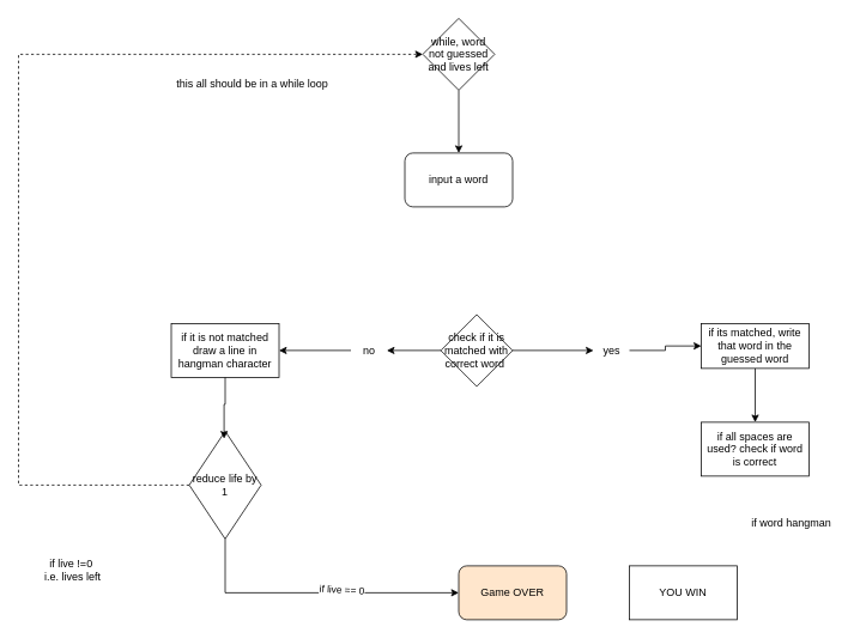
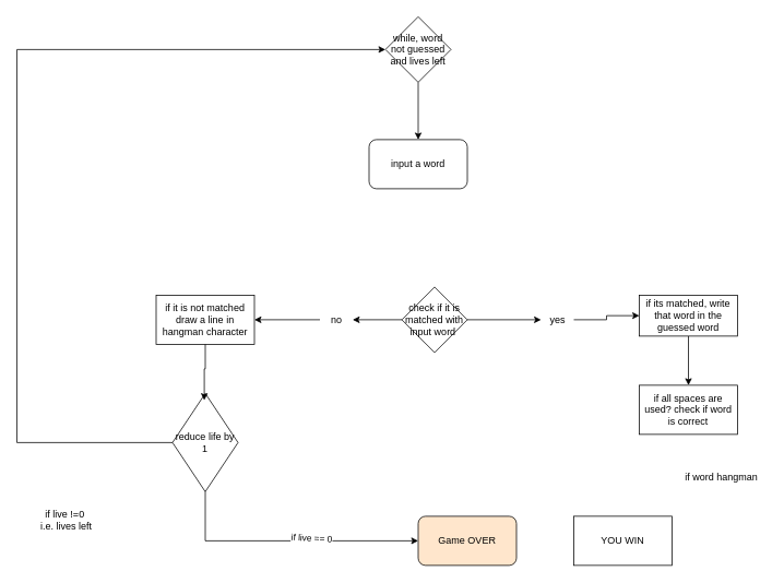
  <mxCell id="0" />
  <mxCell id="1" parent="0" />
  <mxCell id="2" value="input a word" style="rounded=1;whiteSpace=wrap;html=1;" vertex="1" parent="1"><mxGeometry x="450" y="170" width="120" height="60" as="geometry" /></mxCell>
  <mxCell id="3" style="edgeStyle=orthogonalEdgeStyle;rounded=0;orthogonalLoop=1;jettySize=auto;html=1;exitX=1;exitY=0.5;exitDx=0;exitDy=0;entryX=0;entryY=0.5;entryDx=0;entryDy=0;" edge="1" parent="1" source="9" target="7"><mxGeometry relative="1" as="geometry" /></mxCell>
  <mxCell id="4" style="edgeStyle=orthogonalEdgeStyle;rounded=0;orthogonalLoop=1;jettySize=auto;html=1;entryX=1;entryY=0.5;entryDx=0;entryDy=0;" edge="1" parent="1" source="13" target="10"><mxGeometry relative="1" as="geometry"><mxPoint x="440" y="210" as="targetPoint" /><Array as="points"><mxPoint x="330" y="390" /></Array></mxGeometry></mxCell>
- <mxCell id="5" value="check if it is matched with correct word&amp;nbsp;" style="rhombus;whiteSpace=wrap;html=1;" vertex="1" parent="1"><mxGeometry x="490" y="350" width="80" height="80" as="geometry" /></mxCell>
+ <mxCell id="5" value="check if it is matched with input word&amp;nbsp;" style="rhombus;whiteSpace=wrap;html=1;" vertex="1" parent="1"><mxGeometry x="490" y="350" width="80" height="80" as="geometry" /></mxCell>
  <mxCell id="6" style="edgeStyle=orthogonalEdgeStyle;rounded=0;orthogonalLoop=1;jettySize=auto;html=1;entryX=0.5;entryY=0;entryDx=0;entryDy=0;" edge="1" parent="1" source="7" target="23"><mxGeometry relative="1" as="geometry" /></mxCell>
  <mxCell id="7" value="if its matched, write that word in the guessed word" style="whiteSpace=wrap;html=1;" vertex="1" parent="1"><mxGeometry x="780" y="360" width="120" height="50" as="geometry" /></mxCell>
  <mxCell id="8" value="" style="edgeStyle=orthogonalEdgeStyle;rounded=0;orthogonalLoop=1;jettySize=auto;html=1;exitX=1;exitY=0.5;exitDx=0;exitDy=0;entryX=0;entryY=0.5;entryDx=0;entryDy=0;" edge="1" parent="1" source="5" target="9"><mxGeometry relative="1" as="geometry"><mxPoint x="610" y="210" as="sourcePoint" /><mxPoint x="680" y="210" as="targetPoint" /></mxGeometry></mxCell>
  <mxCell id="9" value="yes" style="text;html=1;align=center;verticalAlign=middle;resizable=0;points=[];autosize=1;strokeColor=none;fillColor=none;" vertex="1" parent="1"><mxGeometry x="660" y="375" width="40" height="30" as="geometry" /></mxCell>
  <mxCell id="10" value="if it is not matched draw a line in hangman character" style="whiteSpace=wrap;html=1;" vertex="1" parent="1"><mxGeometry x="190" y="360" width="120" height="60" as="geometry" /></mxCell>
- <mxCell id="11" value="this all should be in a while loop" style="text;html=1;align=center;verticalAlign=middle;resizable=0;points=[];autosize=1;strokeColor=none;fillColor=none;" vertex="1" parent="1"><mxGeometry x="185" y="78" width="190" height="30" as="geometry" /></mxCell>
  <mxCell id="12" value="" style="edgeStyle=orthogonalEdgeStyle;rounded=0;orthogonalLoop=1;jettySize=auto;html=1;entryX=1;entryY=0.5;entryDx=0;entryDy=0;" edge="1" parent="1" source="5" target="13"><mxGeometry relative="1" as="geometry"><mxPoint x="330" y="400" as="targetPoint" /><mxPoint x="490" y="390" as="sourcePoint" /><Array as="points" /></mxGeometry></mxCell>
  <mxCell id="13" value="no" style="text;html=1;align=center;verticalAlign=middle;resizable=0;points=[];autosize=1;strokeColor=none;fillColor=none;" vertex="1" parent="1"><mxGeometry x="390" y="375" width="40" height="30" as="geometry" /></mxCell>
  <mxCell id="14" style="edgeStyle=orthogonalEdgeStyle;rounded=0;orthogonalLoop=1;jettySize=auto;html=1;exitX=0.5;exitY=1;exitDx=0;exitDy=0;entryX=0.5;entryY=0;entryDx=0;entryDy=0;" edge="1" parent="1" source="15" target="2"><mxGeometry relative="1" as="geometry" /></mxCell>
  <mxCell id="15" value="while, word not guessed and lives left" style="rhombus;whiteSpace=wrap;html=1;" vertex="1" parent="1"><mxGeometry x="470" y="20" width="80" height="80" as="geometry" /></mxCell>
  <mxCell id="16" style="edgeStyle=orthogonalEdgeStyle;rounded=0;orthogonalLoop=1;jettySize=auto;html=1;exitX=0.5;exitY=1;exitDx=0;exitDy=0;entryX=0;entryY=0.5;entryDx=0;entryDy=0;" edge="1" parent="1" source="19" target="21"><mxGeometry relative="1" as="geometry" /></mxCell>
  <mxCell id="17" value="if live == 0" style="edgeLabel;html=1;align=center;verticalAlign=middle;resizable=0;points=[];rotation=3;" vertex="1" connectable="0" parent="16"><mxGeometry x="0.185" y="4" relative="1" as="geometry"><mxPoint as="offset" /></mxGeometry></mxCell>
- <mxCell id="18" style="edgeStyle=orthogonalEdgeStyle;rounded=0;orthogonalLoop=1;jettySize=auto;html=1;exitX=0;exitY=0.5;exitDx=0;exitDy=0;entryX=0;entryY=0.5;entryDx=0;entryDy=0;dashed=1;" edge="1" parent="1" source="19" target="15"><mxGeometry relative="1" as="geometry"><mxPoint x="110" y="300" as="targetPoint" /><Array as="points"><mxPoint x="20" y="540" /><mxPoint x="20" y="60" /></Array></mxGeometry></mxCell>
+ <mxCell id="18" style="edgeStyle=orthogonalEdgeStyle;rounded=0;orthogonalLoop=1;jettySize=auto;html=1;exitX=0;exitY=0.5;exitDx=0;exitDy=0;entryX=0;entryY=0.5;entryDx=0;entryDy=0;" edge="1" parent="1" source="19" target="15"><mxGeometry relative="1" as="geometry"><mxPoint x="110" y="300" as="targetPoint" /><Array as="points"><mxPoint x="20" y="540" /><mxPoint x="20" y="60" /></Array></mxGeometry></mxCell>
  <mxCell id="19" value="reduce life by 1" style="rhombus;whiteSpace=wrap;html=1;" vertex="1" parent="1"><mxGeometry x="210" y="480" width="80" height="120" as="geometry" /></mxCell>
  <mxCell id="20" style="edgeStyle=orthogonalEdgeStyle;rounded=0;orthogonalLoop=1;jettySize=auto;html=1;entryX=0.485;entryY=0.069;entryDx=0;entryDy=0;entryPerimeter=0;" edge="1" parent="1" source="10" target="19"><mxGeometry relative="1" as="geometry" /></mxCell>
  <mxCell id="21" value="Game OVER" style="rounded=1;whiteSpace=wrap;html=1;fillColor=#ffe6cc;" vertex="1" parent="1"><mxGeometry x="510" y="630" width="120" height="60" as="geometry" /></mxCell>
  <mxCell id="22" value="YOU WIN" style="whiteSpace=wrap;html=1;" vertex="1" parent="1"><mxGeometry x="700" y="630" width="120" height="60" as="geometry" /></mxCell>
  <mxCell id="23" value="if all spaces are used? check if word is correct" style="whiteSpace=wrap;html=1;" vertex="1" parent="1"><mxGeometry x="780" y="470" width="120" height="60" as="geometry" /></mxCell>
  <mxCell id="24" value="if word hangman" style="text;html=1;align=center;verticalAlign=middle;resizable=0;points=[];autosize=1;strokeColor=none;fillColor=none;" vertex="1" parent="1"><mxGeometry x="825" y="568" width="110" height="30" as="geometry" /></mxCell>
  <mxCell id="25" value="if live !=0&amp;nbsp;&lt;div&gt;i.e. lives left&lt;/div&gt;" style="text;html=1;align=center;verticalAlign=middle;resizable=0;points=[];autosize=1;strokeColor=none;fillColor=none;" vertex="1" parent="1"><mxGeometry x="35" y="615" width="90" height="40" as="geometry" /></mxCell>
